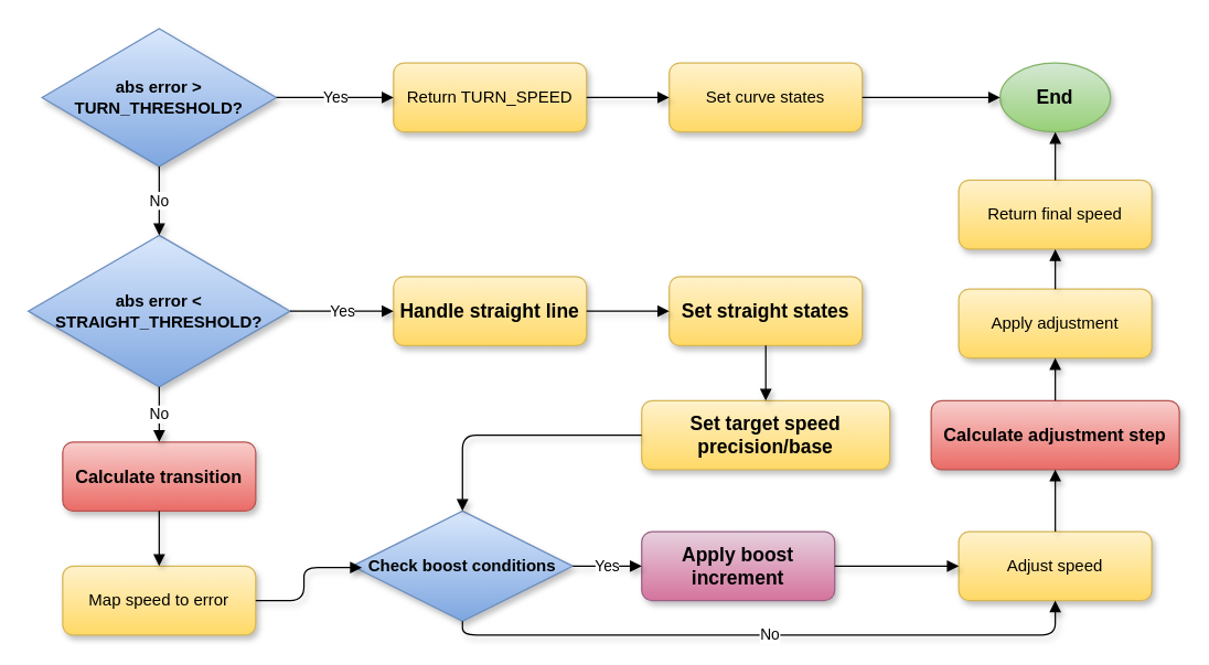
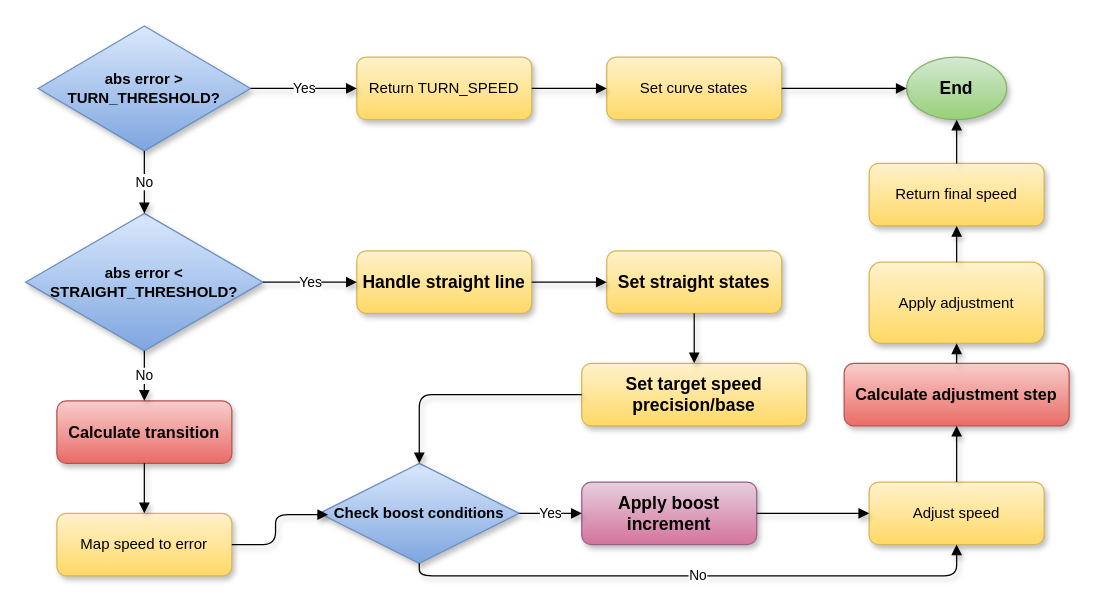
  <mxCell id="0" />
  <mxCell id="1" parent="0" />
  <mxCell id="2" value="abs error &amp;gt; TURN_THRESHOLD?" style="rhombus;whiteSpace=wrap;html=1;align=center;strokeColor=#6c8ebf;fillColor=#dae8fc;gradientColor=#7ea6e0;fontStyle=1;shadow=1;" parent="1" vertex="1"><mxGeometry x="30" y="20" width="170" height="100" as="geometry" /></mxCell>
  <mxCell id="3" value="Return TURN_SPEED" style="rounded=1;whiteSpace=wrap;html=1;align=center;fillColor=#fff2cc;gradientColor=#ffd966;strokeColor=#d6b656;shadow=1;" parent="1" vertex="1"><mxGeometry x="285" y="45" width="140" height="50" as="geometry" /></mxCell>
  <mxCell id="4" value="Set curve states" style="rounded=1;whiteSpace=wrap;html=1;align=center;fillColor=#fff2cc;gradientColor=#ffd966;strokeColor=#d6b656;shadow=1;" parent="1" vertex="1"><mxGeometry x="485" y="45" width="140" height="50" as="geometry" /></mxCell>
  <mxCell id="5" value="End" style="ellipse;whiteSpace=wrap;html=1;align=center;fillColor=#d5e8d4;gradientColor=#97d077;strokeColor=#82b366;fontStyle=1;fontSize=14;shadow=1;" parent="1" vertex="1"><mxGeometry x="725" y="45" width="80" height="50" as="geometry" /></mxCell>
  <mxCell id="6" value="abs error &amp;lt; STRAIGHT_THRESHOLD?" style="rhombus;whiteSpace=wrap;html=1;align=center;fillColor=#dae8fc;strokeColor=#6c8ebf;gradientColor=#7ea6e0;fontStyle=1;shadow=1;" parent="1" vertex="1"><mxGeometry x="20" y="170" width="190" height="110" as="geometry" /></mxCell>
  <mxCell id="7" value="Handle straight line" style="rounded=1;whiteSpace=wrap;html=1;align=center;fillColor=#fff2cc;gradientColor=#ffd966;strokeColor=#d6b656;fontSize=14;fontStyle=1;shadow=1;" parent="1" vertex="1"><mxGeometry x="285" y="200" width="140" height="50" as="geometry" /></mxCell>
  <mxCell id="8" value="Set straight states" style="rounded=1;whiteSpace=wrap;html=1;align=center;fillColor=#fff2cc;gradientColor=#ffd966;strokeColor=#d6b656;fontSize=14;fontStyle=1;shadow=1;" parent="1" vertex="1"><mxGeometry x="485" y="200" width="140" height="50" as="geometry" /></mxCell>
  <mxCell id="9" value="Set target speed precision/base" style="rounded=1;whiteSpace=wrap;html=1;align=center;fillColor=#fff2cc;gradientColor=#ffd966;strokeColor=#d6b656;fontSize=14;fontStyle=1;shadow=1;" parent="1" vertex="1"><mxGeometry x="465" y="290" width="180" height="50" as="geometry" /></mxCell>
  <mxCell id="10" value="Calculate transition" style="rounded=1;whiteSpace=wrap;html=1;align=center;fillColor=#f8cecc;gradientColor=#ea6b66;strokeColor=#b85450;fontSize=13;fontStyle=1;shadow=1;" parent="1" vertex="1"><mxGeometry x="45" y="320" width="140" height="50" as="geometry" /></mxCell>
  <mxCell id="11" value="Map speed to error" style="rounded=1;whiteSpace=wrap;html=1;align=center;fillColor=#fff2cc;gradientColor=#ffd966;strokeColor=#d6b656;shadow=1;" parent="1" vertex="1"><mxGeometry x="45" y="410" width="140" height="50" as="geometry" /></mxCell>
  <mxCell id="12" value="Check boost conditions" style="rhombus;whiteSpace=wrap;html=1;align=center;fillColor=#dae8fc;strokeColor=#6c8ebf;gradientColor=#7ea6e0;fontStyle=1;shadow=1;" parent="1" vertex="1"><mxGeometry x="255" y="370" width="160" height="80" as="geometry" /></mxCell>
  <mxCell id="13" value="Apply boost increment" style="rounded=1;whiteSpace=wrap;html=1;align=center;fillColor=#e6d0de;gradientColor=#d5739d;strokeColor=#996185;fontSize=14;fontStyle=1;shadow=1;" parent="1" vertex="1"><mxGeometry x="465" y="385" width="140" height="50" as="geometry" /></mxCell>
  <mxCell id="14" value="Adjust speed" style="rounded=1;whiteSpace=wrap;html=1;align=center;fillColor=#fff2cc;gradientColor=#ffd966;strokeColor=#d6b656;shadow=1;" parent="1" vertex="1"><mxGeometry x="695" y="385" width="140" height="50" as="geometry" /></mxCell>
  <mxCell id="15" value="Calculate adjustment step" style="rounded=1;whiteSpace=wrap;html=1;align=center;fillColor=#f8cecc;gradientColor=#ea6b66;strokeColor=#b85450;fontSize=13;fontStyle=1;shadow=1;" parent="1" vertex="1"><mxGeometry x="675" y="290" width="180" height="50" as="geometry" /></mxCell>
- <mxCell id="16" value="Apply adjustment" style="rounded=1;whiteSpace=wrap;html=1;align=center;fillColor=#fff2cc;gradientColor=#ffd966;strokeColor=#d6b656;shadow=1;" parent="1" vertex="1"><mxGeometry x="695" y="209" width="140" height="50" as="geometry" /></mxCell>
+ <mxCell id="16" value="Apply adjustment" style="rounded=1;whiteSpace=wrap;html=1;align=center;fillColor=#fff2cc;gradientColor=#ffd966;strokeColor=#d6b656;shadow=1;" parent="1" vertex="1"><mxGeometry x="695" y="209" width="140" height="65" as="geometry" /></mxCell>
  <mxCell id="17" value="Return final speed" style="rounded=1;whiteSpace=wrap;html=1;align=center;fillColor=#fff2cc;gradientColor=#ffd966;strokeColor=#d6b656;shadow=1;" parent="1" vertex="1"><mxGeometry x="695" y="130" width="140" height="50" as="geometry" /></mxCell>
  <mxCell id="18" value="Yes" style="edgeStyle=orthogonalEdgeStyle;endArrow=block;html=1;shadow=1;" parent="1" source="2" target="3" edge="1"><mxGeometry relative="1" as="geometry" /></mxCell>
  <mxCell id="19" style="edgeStyle=orthogonalEdgeStyle;endArrow=block;html=1;shadow=1;" parent="1" source="3" target="4" edge="1"><mxGeometry relative="1" as="geometry" /></mxCell>
  <mxCell id="20" style="edgeStyle=orthogonalEdgeStyle;endArrow=block;html=1;shadow=1;" parent="1" source="4" target="5" edge="1"><mxGeometry relative="1" as="geometry" /></mxCell>
  <mxCell id="21" value="No" style="edgeStyle=orthogonalEdgeStyle;endArrow=block;html=1;shadow=1;" parent="1" source="2" target="6" edge="1"><mxGeometry relative="1" as="geometry" /></mxCell>
  <mxCell id="22" value="Yes" style="edgeStyle=orthogonalEdgeStyle;endArrow=block;html=1;shadow=1;" parent="1" source="6" target="7" edge="1"><mxGeometry relative="1" as="geometry" /></mxCell>
  <mxCell id="23" style="edgeStyle=orthogonalEdgeStyle;endArrow=block;html=1;shadow=1;" parent="1" source="7" target="8" edge="1"><mxGeometry relative="1" as="geometry" /></mxCell>
  <mxCell id="24" style="edgeStyle=orthogonalEdgeStyle;endArrow=block;html=1;shadow=1;" parent="1" source="8" target="9" edge="1"><mxGeometry relative="1" as="geometry" /></mxCell>
  <mxCell id="25" value="No" style="edgeStyle=orthogonalEdgeStyle;endArrow=block;html=1;shadow=1;" parent="1" source="6" target="10" edge="1"><mxGeometry relative="1" as="geometry" /></mxCell>
  <mxCell id="26" style="edgeStyle=orthogonalEdgeStyle;endArrow=block;html=1;shadow=1;" parent="1" source="10" target="11" edge="1"><mxGeometry relative="1" as="geometry" /></mxCell>
  <mxCell id="27" style="edgeStyle=orthogonalEdgeStyle;endArrow=block;html=1;shadow=1;" parent="1" source="9" target="12" edge="1"><mxGeometry relative="1" as="geometry" /></mxCell>
  <mxCell id="28" style="edgeStyle=orthogonalEdgeStyle;endArrow=block;html=1;entryX=0.044;entryY=0.513;entryDx=0;entryDy=0;entryPerimeter=0;shadow=1;" parent="1" source="11" target="12" edge="1"><mxGeometry relative="1" as="geometry"><mxPoint x="375" y="360" as="targetPoint" /></mxGeometry></mxCell>
  <mxCell id="29" value="Yes" style="edgeStyle=orthogonalEdgeStyle;endArrow=block;html=1;shadow=1;" parent="1" source="12" target="13" edge="1"><mxGeometry relative="1" as="geometry" /></mxCell>
  <mxCell id="30" value="No" style="edgeStyle=orthogonalEdgeStyle;endArrow=block;html=1;exitX=0.5;exitY=1;exitDx=0;exitDy=0;entryX=0.5;entryY=1;entryDx=0;entryDy=0;shadow=1;" parent="1" source="12" target="14" edge="1"><mxGeometry relative="1" as="geometry" /></mxCell>
  <mxCell id="31" style="edgeStyle=orthogonalEdgeStyle;endArrow=block;html=1;shadow=1;" parent="1" source="13" target="14" edge="1"><mxGeometry relative="1" as="geometry" /></mxCell>
  <mxCell id="32" style="edgeStyle=orthogonalEdgeStyle;endArrow=block;html=1;shadow=1;" parent="1" source="14" target="15" edge="1"><mxGeometry relative="1" as="geometry" /></mxCell>
  <mxCell id="33" style="edgeStyle=orthogonalEdgeStyle;endArrow=block;html=1;shadow=1;" parent="1" source="15" target="16" edge="1"><mxGeometry relative="1" as="geometry" /></mxCell>
  <mxCell id="34" style="edgeStyle=orthogonalEdgeStyle;endArrow=block;html=1;shadow=1;" parent="1" source="16" target="17" edge="1"><mxGeometry relative="1" as="geometry" /></mxCell>
  <mxCell id="35" style="edgeStyle=orthogonalEdgeStyle;endArrow=block;html=1;shadow=1;" parent="1" source="17" target="5" edge="1"><mxGeometry relative="1" as="geometry" /></mxCell>
